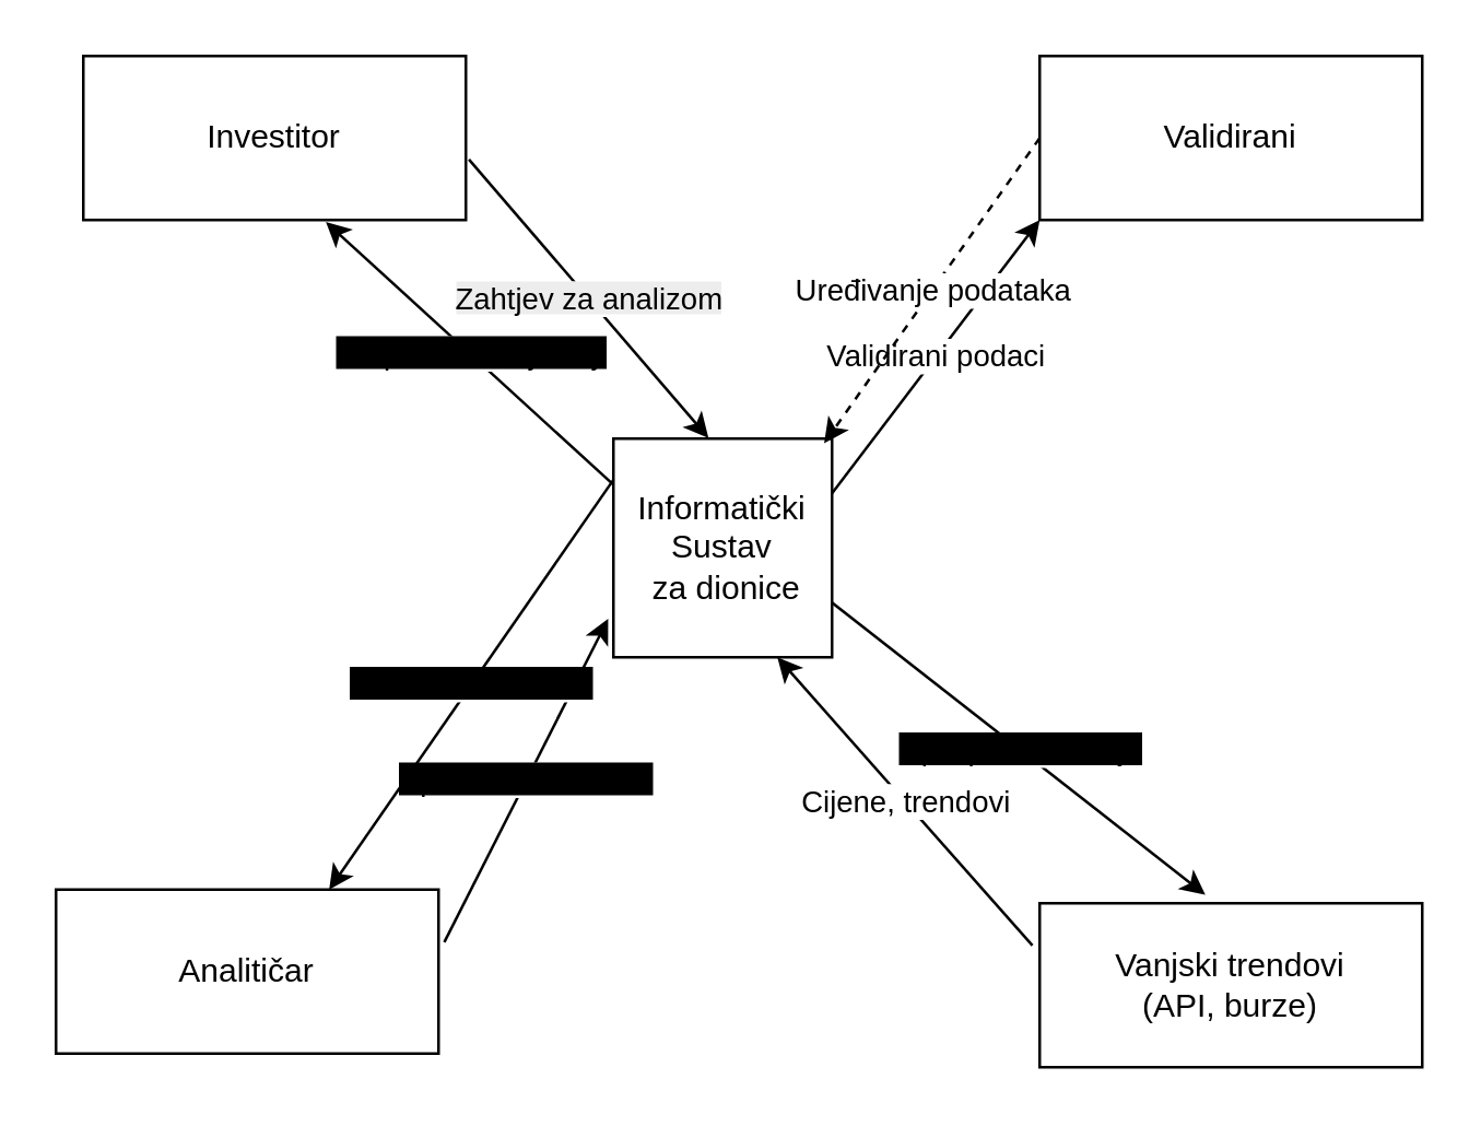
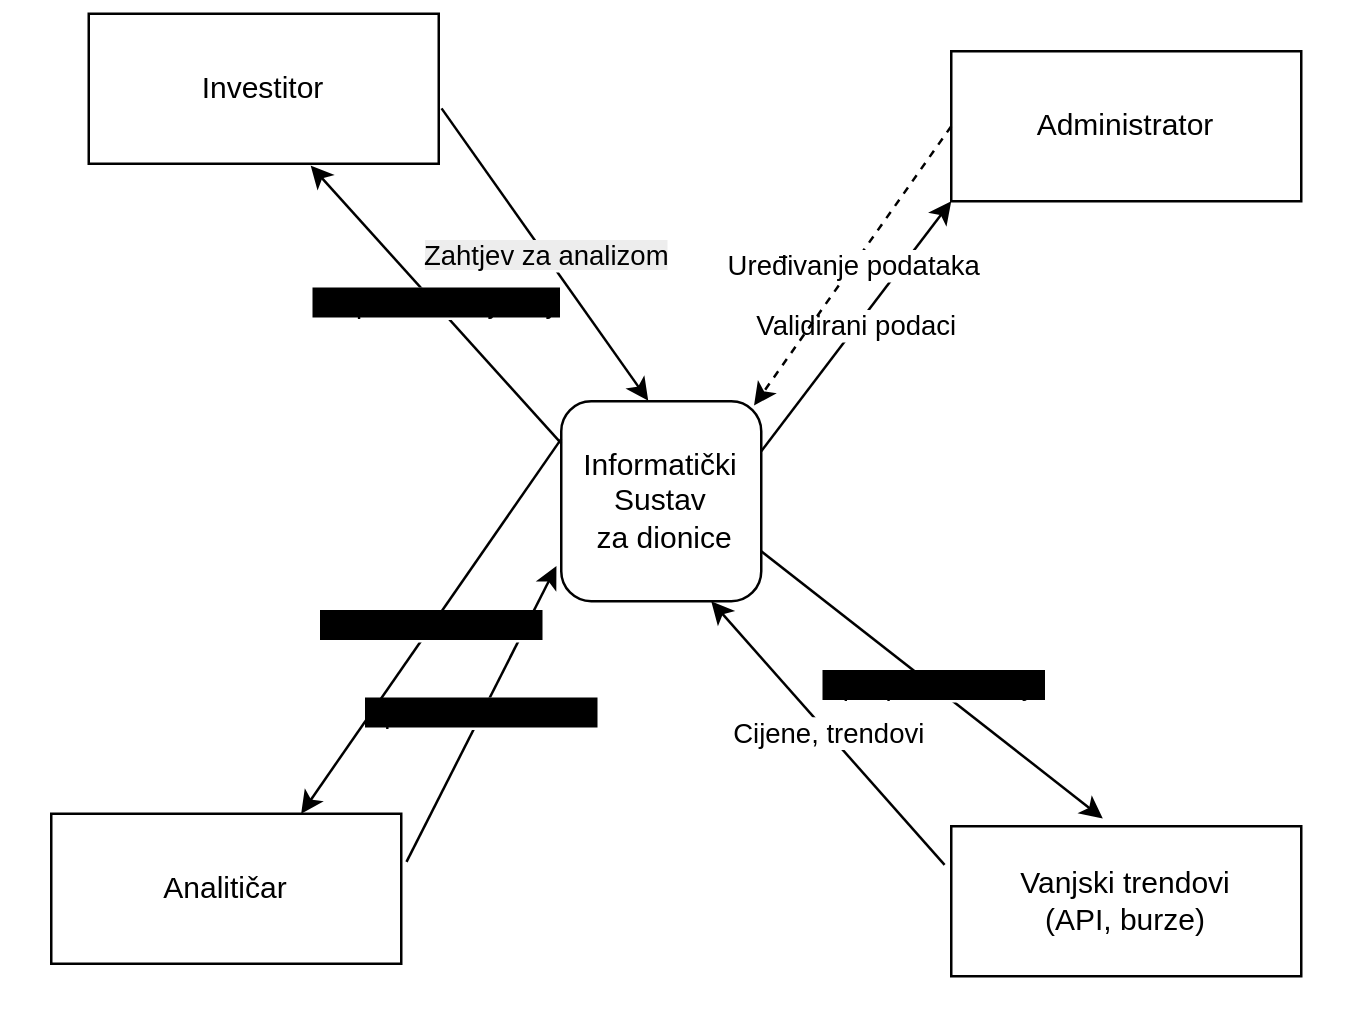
  <mxCell id="0" />
  <mxCell id="1" parent="0" />
- <mxCell id="2" value="&lt;font style=&quot;color: light-dark(rgb(0, 0, 0), rgb(0, 0, 0));&quot;&gt;Informatički&lt;br&gt;Sustav&lt;br&gt;&amp;nbsp;za dionice&lt;/font&gt;" style="whiteSpace=wrap;html=1;aspect=fixed;fillColor=light-dark(#FFFFFF,#E0E0E0);labelBorderColor=none;strokeColor=light-dark(#000000,#000000);" parent="1" vertex="1"><mxGeometry x="224" y="160" width="80" height="80" as="geometry" /></mxCell>
+ <mxCell id="2" value="&lt;font style=&quot;color: light-dark(rgb(0, 0, 0), rgb(0, 0, 0));&quot;&gt;Informatički&lt;br&gt;Sustav&lt;br&gt;&amp;nbsp;za dionice&lt;/font&gt;" style="whiteSpace=wrap;html=1;aspect=fixed;fillColor=light-dark(#FFFFFF,#E0E0E0);labelBorderColor=none;strokeColor=light-dark(#000000,#000000);rounded=1;" parent="1" vertex="1"><mxGeometry x="224" y="160" width="80" height="80" as="geometry" /></mxCell>
  <mxCell id="3" value="&lt;font style=&quot;color: light-dark(rgb(0, 0, 0), rgb(0, 0, 0)); background-color: light-dark(rgb(255, 255, 255), rgb(255, 255, 255));&quot;&gt;Validirani podaci&lt;/font&gt;" style="endArrow=classic;html=1;rounded=0;strokeColor=light-dark(#000000,#000000);exitX=1;exitY=0.25;exitDx=0;exitDy=0;" parent="1" source="2" edge="1"><mxGeometry width="50" height="50" relative="1" as="geometry"><mxPoint x="304" y="160" as="sourcePoint" /><mxPoint x="380" y="80" as="targetPoint" /></mxGeometry></mxCell>
- <mxCell id="4" value="&lt;font&gt;Validirani&lt;/font&gt;" style="rounded=0;whiteSpace=wrap;html=1;fontColor=light-dark(#000000,#000000);fillColor=light-dark(#FFFFFF,#E0E0E0);strokeColor=light-dark(#000000,#000000);" parent="1" vertex="1"><mxGeometry x="380" y="20" width="140" height="60" as="geometry" /></mxCell>
+ <mxCell id="4" value="&lt;font&gt;Administrator&lt;/font&gt;" style="rounded=0;whiteSpace=wrap;html=1;fontColor=light-dark(#000000,#000000);fillColor=light-dark(#FFFFFF,#E0E0E0);strokeColor=light-dark(#000000,#000000);" parent="1" vertex="1"><mxGeometry x="380" y="20" width="140" height="60" as="geometry" /></mxCell>
  <mxCell id="5" value="&lt;font style=&quot;color: light-dark(rgb(0, 0, 0), rgb(0, 0, 0)); background-color: light-dark(rgb(255, 255, 255), rgb(255, 255, 255));&quot;&gt;Uređivanje podataka&lt;/font&gt;" style="endArrow=classic;html=1;rounded=0;entryX=0.964;entryY=0.021;entryDx=0;entryDy=0;entryPerimeter=0;exitX=0;exitY=0.5;exitDx=0;exitDy=0;strokeColor=light-dark(#000000,#000000);dashed=1;" parent="1" source="4" target="2" edge="1"><mxGeometry width="50" height="50" relative="1" as="geometry"><mxPoint x="380" y="20" as="sourcePoint" /><mxPoint x="240" y="130" as="targetPoint" /></mxGeometry></mxCell>
  <mxCell id="6" value="&lt;font&gt;Vanjski trendovi&lt;br&gt;(API, burze)&lt;/font&gt;" style="rounded=0;whiteSpace=wrap;html=1;fontColor=light-dark(#000000,#000000);fillColor=light-dark(#FFFFFF,#E0E0E0);strokeColor=light-dark(#000000,#000000);" parent="1" vertex="1"><mxGeometry x="380" y="330" width="140" height="60" as="geometry" /></mxCell>
  <mxCell id="7" value="&lt;font style=&quot;color: light-dark(rgb(0, 0, 0), rgb(0, 0, 0)); background-color: rgb(0, 0, 0);&quot;&gt;Upiti prema API-ju&lt;/font&gt;" style="endArrow=classic;html=1;rounded=0;exitX=1;exitY=0.75;exitDx=0;exitDy=0;entryX=0.433;entryY=-0.052;entryDx=0;entryDy=0;entryPerimeter=0;fillColor=#0050ef;strokeColor=light-dark(#000000,#000000);" parent="1" source="2" target="6" edge="1"><mxGeometry x="0.0" width="50" height="50" relative="1" as="geometry"><mxPoint x="314" y="245" as="sourcePoint" /><mxPoint x="390" y="90" as="targetPoint" /><mxPoint as="offset" /></mxGeometry></mxCell>
  <mxCell id="8" value="&lt;font style=&quot;color: light-dark(rgb(0, 0, 0), rgb(0, 0, 0)); background-color: light-dark(rgb(255, 255, 255), rgb(255, 255, 255));&quot;&gt;Cijene, trendovi&lt;/font&gt;" style="endArrow=classic;html=1;rounded=0;entryX=0.75;entryY=1;entryDx=0;entryDy=0;exitX=-0.019;exitY=0.258;exitDx=0;exitDy=0;exitPerimeter=0;strokeColor=light-dark(#000000,#000000);" parent="1" source="6" target="2" edge="1"><mxGeometry width="50" height="50" relative="1" as="geometry"><mxPoint x="320" y="350" as="sourcePoint" /><mxPoint x="370" y="300" as="targetPoint" /></mxGeometry></mxCell>
- <mxCell id="9" value="&lt;font&gt;Investitor&lt;/font&gt;" style="rounded=0;whiteSpace=wrap;html=1;fontColor=light-dark(#000000,#000000);fillColor=light-dark(#FFFFFF,#E0E0E0);strokeColor=light-dark(#000000,#000000);" parent="1" vertex="1"><mxGeometry x="30" y="20" width="140" height="60" as="geometry" /></mxCell>
+ <mxCell id="9" value="&lt;font&gt;Investitor&lt;/font&gt;" style="rounded=0;whiteSpace=wrap;html=1;fontColor=light-dark(#000000,#000000);fillColor=light-dark(#FFFFFF,#E0E0E0);strokeColor=light-dark(#000000,#000000);" parent="1" vertex="1"><mxGeometry x="35" y="5" width="140" height="60" as="geometry" /></mxCell>
  <mxCell id="10" value="&lt;font&gt;Analitičar&lt;/font&gt;" style="rounded=0;whiteSpace=wrap;html=1;fontColor=light-dark(#000000,#000000);fillColor=light-dark(#FFFFFF,#E0E0E0);strokeColor=light-dark(#000000,#000000);" parent="1" vertex="1"><mxGeometry x="20" y="325" width="140" height="60" as="geometry" /></mxCell>
  <mxCell id="11" value="&lt;font style=&quot;color: light-dark(rgb(0, 0, 0), rgb(0, 0, 0)); background-color: rgb(0, 0, 0);&quot;&gt;Upit za teh. analizu&lt;/font&gt;" style="endArrow=classic;html=1;rounded=0;exitX=1.015;exitY=0.321;exitDx=0;exitDy=0;entryX=-0.024;entryY=0.824;entryDx=0;entryDy=0;entryPerimeter=0;fillColor=#0050ef;strokeColor=light-dark(#000000,#000000);exitPerimeter=0;" parent="1" source="10" target="2" edge="1"><mxGeometry x="0.002" width="50" height="50" relative="1" as="geometry"><mxPoint x="100" y="283" as="sourcePoint" /><mxPoint x="227" y="390" as="targetPoint" /><mxPoint as="offset" /></mxGeometry></mxCell>
  <mxCell id="12" value="&lt;font style=&quot;color: light-dark(rgb(0, 0, 0), rgb(0, 0, 0)); background-color: rgb(0, 0, 0);&quot;&gt;Analatički rezultati&lt;/font&gt;" style="endArrow=classic;html=1;rounded=0;exitX=0;exitY=0.188;exitDx=0;exitDy=0;fillColor=#0050ef;strokeColor=light-dark(#000000,#000000);entryX=0.714;entryY=0;entryDx=0;entryDy=0;entryPerimeter=0;exitPerimeter=0;" parent="1" source="2" target="10" edge="1"><mxGeometry x="0.0" width="50" height="50" relative="1" as="geometry"><mxPoint x="110" y="283" as="sourcePoint" /><mxPoint x="160" y="146" as="targetPoint" /><mxPoint as="offset" /></mxGeometry></mxCell>
  <mxCell id="13" value="&lt;font style=&quot;color: light-dark(rgb(0, 0, 0), rgb(0, 0, 0));&quot;&gt;&lt;span style=&quot;background-color: light-dark(rgb(237, 237, 237), rgb(255, 255, 255));&quot;&gt;Zahtjev za analizom&lt;/span&gt;&lt;/font&gt;" style="endArrow=classic;html=1;rounded=0;exitX=1.008;exitY=0.631;exitDx=0;exitDy=0;fillColor=#0050ef;strokeColor=light-dark(#000000,#000000);entryX=0.435;entryY=-0.003;entryDx=0;entryDy=0;entryPerimeter=0;exitPerimeter=0;" parent="1" source="9" target="2" edge="1"><mxGeometry x="0.0" width="50" height="50" relative="1" as="geometry"><mxPoint x="147" y="80" as="sourcePoint" /><mxPoint x="53" y="235" as="targetPoint" /><mxPoint as="offset" /></mxGeometry></mxCell>
  <mxCell id="14" value="&lt;font style=&quot;color: light-dark(rgb(0, 0, 0), rgb(0, 0, 0)); background-color: rgb(0, 0, 0);&quot;&gt;Preporuke, izvještaji&lt;/font&gt;" style="endArrow=classic;html=1;rounded=0;exitX=0;exitY=0.211;exitDx=0;exitDy=0;fillColor=#0050ef;strokeColor=light-dark(#000000,#000000);entryX=0.634;entryY=1.012;entryDx=0;entryDy=0;entryPerimeter=0;exitPerimeter=0;" parent="1" source="2" target="9" edge="1"><mxGeometry x="-0.001" width="50" height="50" relative="1" as="geometry"><mxPoint x="244" y="195" as="sourcePoint" /><mxPoint x="150" y="350" as="targetPoint" /><mxPoint as="offset" /></mxGeometry></mxCell>
